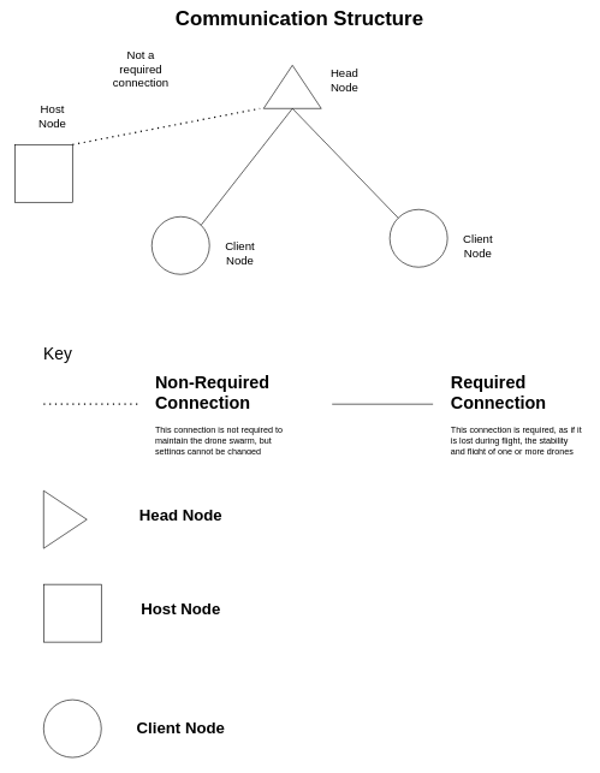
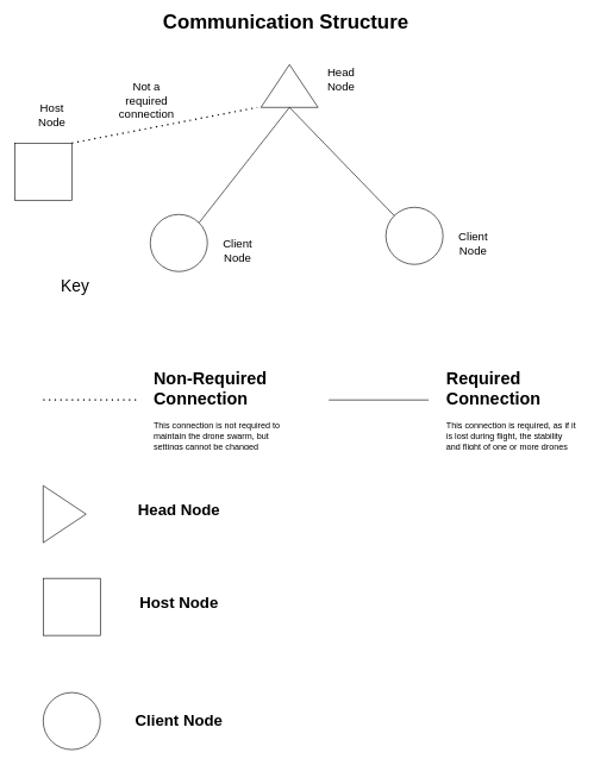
  <mxCell id="0" />
  <mxCell id="1" parent="0" />
- <mxCell id="2" value="&lt;font size=&quot;1&quot;&gt;&lt;b style=&quot;font-size: 28px&quot;&gt;Communication Structure&lt;/b&gt;&lt;/font&gt;" style="text;html=1;strokeColor=none;fillColor=none;align=center;verticalAlign=middle;whiteSpace=wrap;rounded=0;" vertex="1" parent="1"><mxGeometry x="75" y="15" width="680" height="20" as="geometry" /></mxCell>
+ <mxCell id="2" value="&lt;font size=&quot;1&quot;&gt;&lt;b style=&quot;font-size: 28px&quot;&gt;Communication Structure&lt;/b&gt;&lt;/font&gt;" style="text;html=1;strokeColor=none;fillColor=none;align=center;verticalAlign=middle;whiteSpace=wrap;rounded=0;" vertex="1" parent="1"><mxGeometry x="60" y="20" width="680" height="20" as="geometry" /></mxCell>
  <mxCell id="3" value="" style="triangle;whiteSpace=wrap;html=1;direction=north;" vertex="1" parent="1"><mxGeometry x="365" y="90" width="80" height="60" as="geometry" /></mxCell>
  <mxCell id="4" value="&lt;font style=&quot;font-size: 16px&quot;&gt;Head Node&lt;/font&gt;" style="text;html=1;strokeColor=none;fillColor=none;align=center;verticalAlign=middle;whiteSpace=wrap;rounded=0;" vertex="1" parent="1"><mxGeometry x="445" y="90" width="65" height="40" as="geometry" /></mxCell>
  <mxCell id="5" value="" style="whiteSpace=wrap;html=1;aspect=fixed;" vertex="1" parent="1"><mxGeometry x="20" y="200" width="80" height="80" as="geometry" /></mxCell>
  <mxCell id="6" value="" style="endArrow=none;dashed=1;html=1;dashPattern=1 3;strokeWidth=2;exitX=1;exitY=0;exitDx=0;exitDy=0;" edge="1" parent="1" source="5"><mxGeometry width="50" height="50" relative="1" as="geometry"><mxPoint x="200" y="230" as="sourcePoint" /><mxPoint x="360" y="150" as="targetPoint" /></mxGeometry></mxCell>
  <mxCell id="7" value="&lt;font style=&quot;font-size: 16px&quot;&gt;Host Node&lt;/font&gt;" style="text;html=1;strokeColor=none;fillColor=none;align=center;verticalAlign=middle;whiteSpace=wrap;rounded=0;" vertex="1" parent="1"><mxGeometry x="40" y="140" width="65" height="40" as="geometry" /></mxCell>
- <mxCell id="8" value="&lt;font style=&quot;font-size: 16px&quot;&gt;Not a required connection&lt;/font&gt;" style="text;html=1;strokeColor=none;fillColor=none;align=center;verticalAlign=middle;whiteSpace=wrap;rounded=0;" vertex="1" parent="1"><mxGeometry x="160" y="75" width="70" height="40" as="geometry" /></mxCell>
+ <mxCell id="8" value="&lt;font style=&quot;font-size: 16px&quot;&gt;Not a required connection&lt;/font&gt;" style="text;html=1;strokeColor=none;fillColor=none;align=center;verticalAlign=middle;whiteSpace=wrap;rounded=0;" vertex="1" parent="1"><mxGeometry x="170" y="120" width="70" height="40" as="geometry" /></mxCell>
  <mxCell id="9" value="" style="ellipse;whiteSpace=wrap;html=1;aspect=fixed;" vertex="1" parent="1"><mxGeometry x="210" y="300" width="80" height="80" as="geometry" /></mxCell>
  <mxCell id="10" value="&lt;font style=&quot;font-size: 16px&quot;&gt;Client Node&lt;/font&gt;" style="text;html=1;strokeColor=none;fillColor=none;align=center;verticalAlign=middle;whiteSpace=wrap;rounded=0;" vertex="1" parent="1"><mxGeometry x="300" y="330" width="65" height="40" as="geometry" /></mxCell>
  <mxCell id="11" value="" style="endArrow=none;html=1;exitX=1;exitY=0;exitDx=0;exitDy=0;entryX=0;entryY=0.5;entryDx=0;entryDy=0;" edge="1" parent="1" source="9" target="3"><mxGeometry width="50" height="50" relative="1" as="geometry"><mxPoint x="300" y="300" as="sourcePoint" /><mxPoint x="350" y="250" as="targetPoint" /></mxGeometry></mxCell>
  <mxCell id="12" value="" style="ellipse;whiteSpace=wrap;html=1;aspect=fixed;" vertex="1" parent="1"><mxGeometry x="540" y="290" width="80" height="80" as="geometry" /></mxCell>
  <mxCell id="13" value="&lt;font style=&quot;font-size: 16px&quot;&gt;Client Node&lt;/font&gt;" style="text;html=1;strokeColor=none;fillColor=none;align=center;verticalAlign=middle;whiteSpace=wrap;rounded=0;" vertex="1" parent="1"><mxGeometry x="630" y="320" width="65" height="40" as="geometry" /></mxCell>
  <mxCell id="14" value="" style="endArrow=none;html=1;exitX=0;exitY=0;exitDx=0;exitDy=0;entryX=0;entryY=0.5;entryDx=0;entryDy=0;" edge="1" parent="1" source="12" target="3"><mxGeometry width="50" height="50" relative="1" as="geometry"><mxPoint x="288.284" y="321.716" as="sourcePoint" /><mxPoint x="415" y="160" as="targetPoint" /></mxGeometry></mxCell>
- <mxCell id="15" value="&lt;font style=&quot;font-size: 23px&quot;&gt;Key&lt;/font&gt;" style="text;html=1;strokeColor=none;fillColor=none;align=center;verticalAlign=middle;whiteSpace=wrap;rounded=0;" vertex="1" parent="1"><mxGeometry x="60" y="480" width="40" height="20" as="geometry" /></mxCell>
+ <mxCell id="15" value="&lt;font style=&quot;font-size: 23px&quot;&gt;Key&lt;/font&gt;" style="text;html=1;strokeColor=none;fillColor=none;align=center;verticalAlign=middle;whiteSpace=wrap;rounded=0;" vertex="1" parent="1"><mxGeometry x="85" y="390" width="40" height="20" as="geometry" /></mxCell>
  <mxCell id="16" value="" style="endArrow=none;dashed=1;html=1;dashPattern=1 3;strokeWidth=2;" edge="1" parent="1"><mxGeometry width="50" height="50" relative="1" as="geometry"><mxPoint x="60" y="560" as="sourcePoint" /><mxPoint x="190" y="560" as="targetPoint" /></mxGeometry></mxCell>
  <mxCell id="17" value="&lt;h1&gt;&lt;span&gt;Non-Required Connection&amp;nbsp;&lt;/span&gt;&lt;br&gt;&lt;/h1&gt;&lt;div&gt;&lt;span&gt;This connection is not required to maintain the drone swarm, but settings cannot be changed during formation.&lt;/span&gt;&lt;/div&gt;" style="text;html=1;strokeColor=none;fillColor=none;spacing=5;spacingTop=-20;whiteSpace=wrap;overflow=hidden;rounded=0;" vertex="1" parent="1"><mxGeometry x="210" y="510" width="190" height="120" as="geometry" /></mxCell>
  <mxCell id="18" value="" style="triangle;whiteSpace=wrap;html=1;" vertex="1" parent="1"><mxGeometry x="60" y="680" width="60" height="80" as="geometry" /></mxCell>
  <mxCell id="19" value="&lt;font style=&quot;font-size: 22px&quot;&gt;&lt;b&gt;Head Node&lt;/b&gt;&lt;/font&gt;" style="text;html=1;strokeColor=none;fillColor=none;align=center;verticalAlign=middle;whiteSpace=wrap;rounded=0;" vertex="1" parent="1"><mxGeometry x="182.5" y="680" width="135" height="70" as="geometry" /></mxCell>
  <mxCell id="20" value="" style="whiteSpace=wrap;html=1;aspect=fixed;" vertex="1" parent="1"><mxGeometry x="60" y="810" width="80" height="80" as="geometry" /></mxCell>
  <mxCell id="21" value="&lt;font style=&quot;font-size: 22px&quot;&gt;&lt;b&gt;Host Node&lt;/b&gt;&lt;/font&gt;" style="text;html=1;strokeColor=none;fillColor=none;align=center;verticalAlign=middle;whiteSpace=wrap;rounded=0;" vertex="1" parent="1"><mxGeometry x="182.5" y="810" width="135" height="70" as="geometry" /></mxCell>
  <mxCell id="22" value="" style="ellipse;whiteSpace=wrap;html=1;aspect=fixed;" vertex="1" parent="1"><mxGeometry x="60" y="970" width="80" height="80" as="geometry" /></mxCell>
  <mxCell id="23" value="&lt;font style=&quot;font-size: 22px&quot;&gt;&lt;b&gt;Client Node&lt;/b&gt;&lt;/font&gt;" style="text;html=1;strokeColor=none;fillColor=none;align=center;verticalAlign=middle;whiteSpace=wrap;rounded=0;" vertex="1" parent="1"><mxGeometry x="182.5" y="975" width="135" height="70" as="geometry" /></mxCell>
  <mxCell id="24" value="" style="endArrow=none;html=1;" edge="1" parent="1"><mxGeometry width="50" height="50" relative="1" as="geometry"><mxPoint x="460" y="560" as="sourcePoint" /><mxPoint x="600" y="560" as="targetPoint" /></mxGeometry></mxCell>
  <mxCell id="25" value="&lt;h1&gt;&lt;span&gt;Required Connection&amp;nbsp;&lt;/span&gt;&lt;br&gt;&lt;/h1&gt;&lt;div&gt;&lt;span&gt;This connection is required, as if it is lost during flight, the stability and flight of one or more drones maybe lost.&lt;/span&gt;&lt;/div&gt;" style="text;html=1;strokeColor=none;fillColor=none;spacing=5;spacingTop=-20;whiteSpace=wrap;overflow=hidden;rounded=0;" vertex="1" parent="1"><mxGeometry x="620" y="510" width="190" height="120" as="geometry" /></mxCell>
